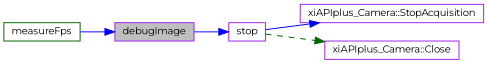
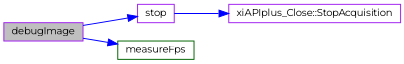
  digraph {
    fontname=Montserrat
    rankdir=LR
    node [color=purple fillcolor=white fontname=Montserrat fontsize=10 shape=record style=filled]
    edge [color=blue fontname=Montserrat fontsize=10 labelfontname=Helvetica labelfontsize=10 style=solid]
    n1 [fillcolor=grey75 fontcolor=black height=0.2 label=debugImage width=0.4]
    n2 [height=0.2 label=stop width=0.4]
    n3 [color=darkgreen height=0.2 label=measureFps width=0.4]
-   n4 [height=0.2 label="xiAPIplus_Camera::StopAcquisition" width=0.4]
-   n5 [height=0.2 label="xiAPIplus_Camera::Close" width=0.4]
+   n4 [height=0.2 label="xiAPIplus_Close::StopAcquisition" width=0.4]
    n1 -> n2
-   n3 -> n1
+   n1 -> n3
    n2 -> n4
-   n2 -> n5 [color=darkgreen style=dashed]
  }
